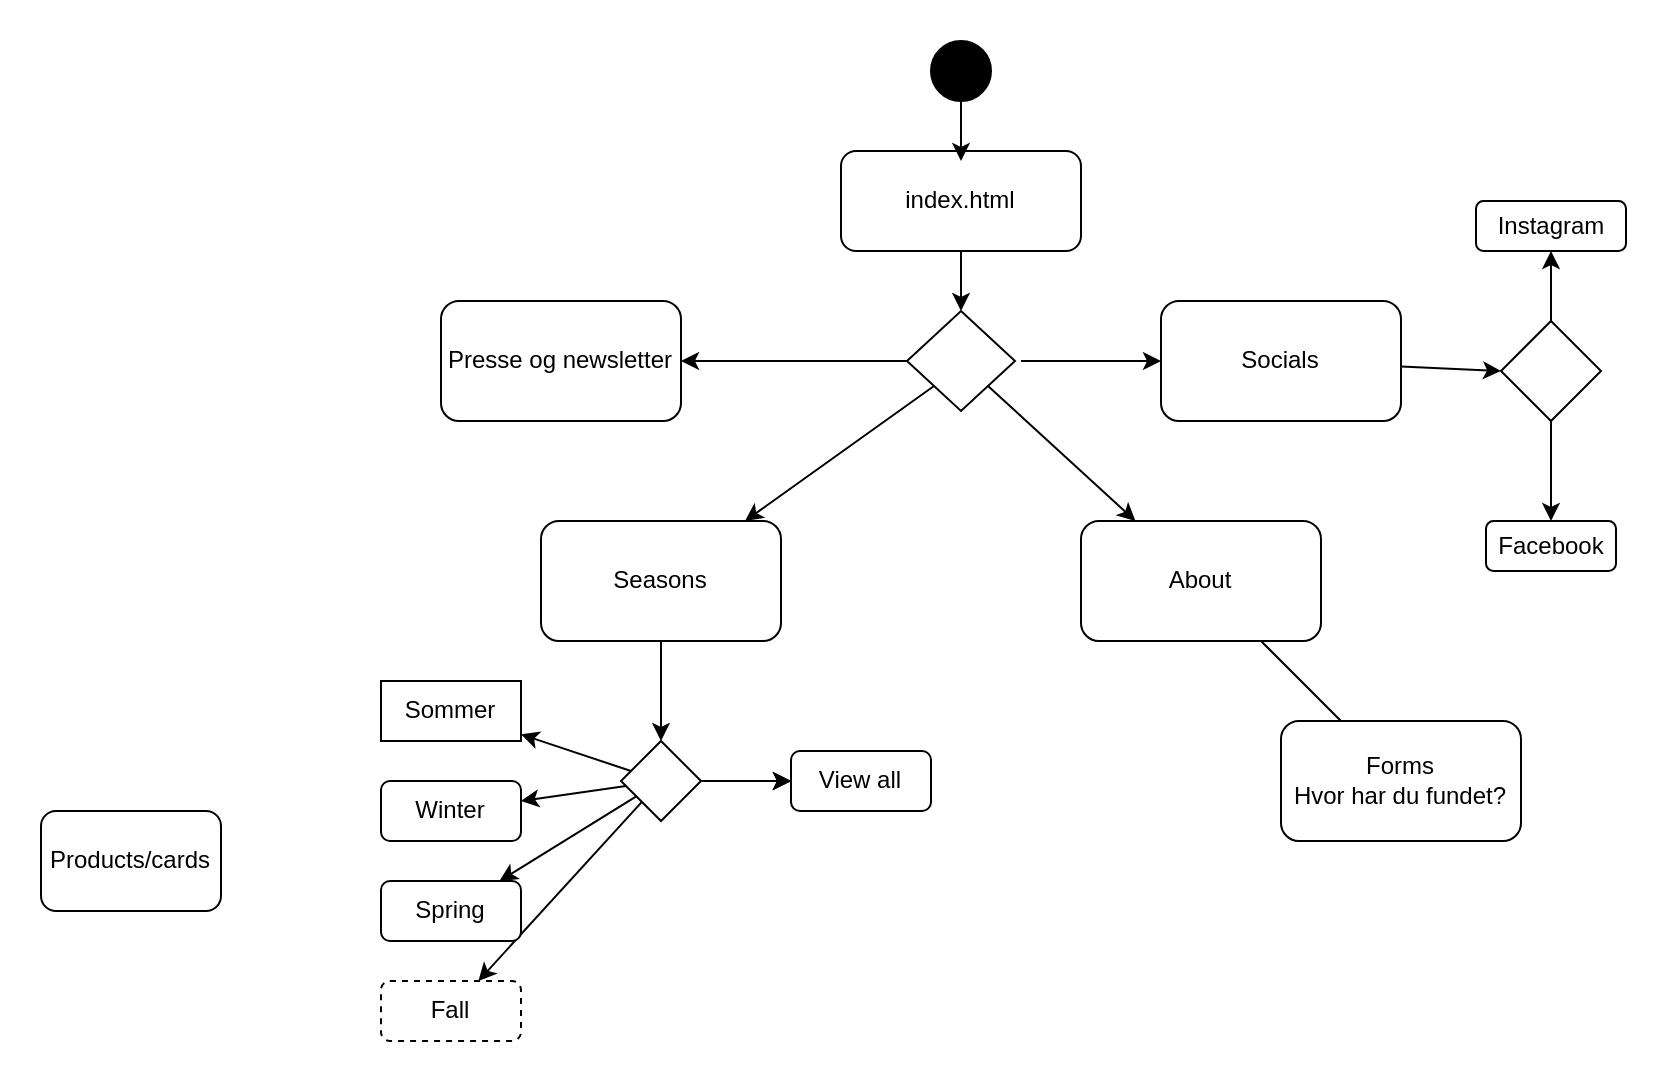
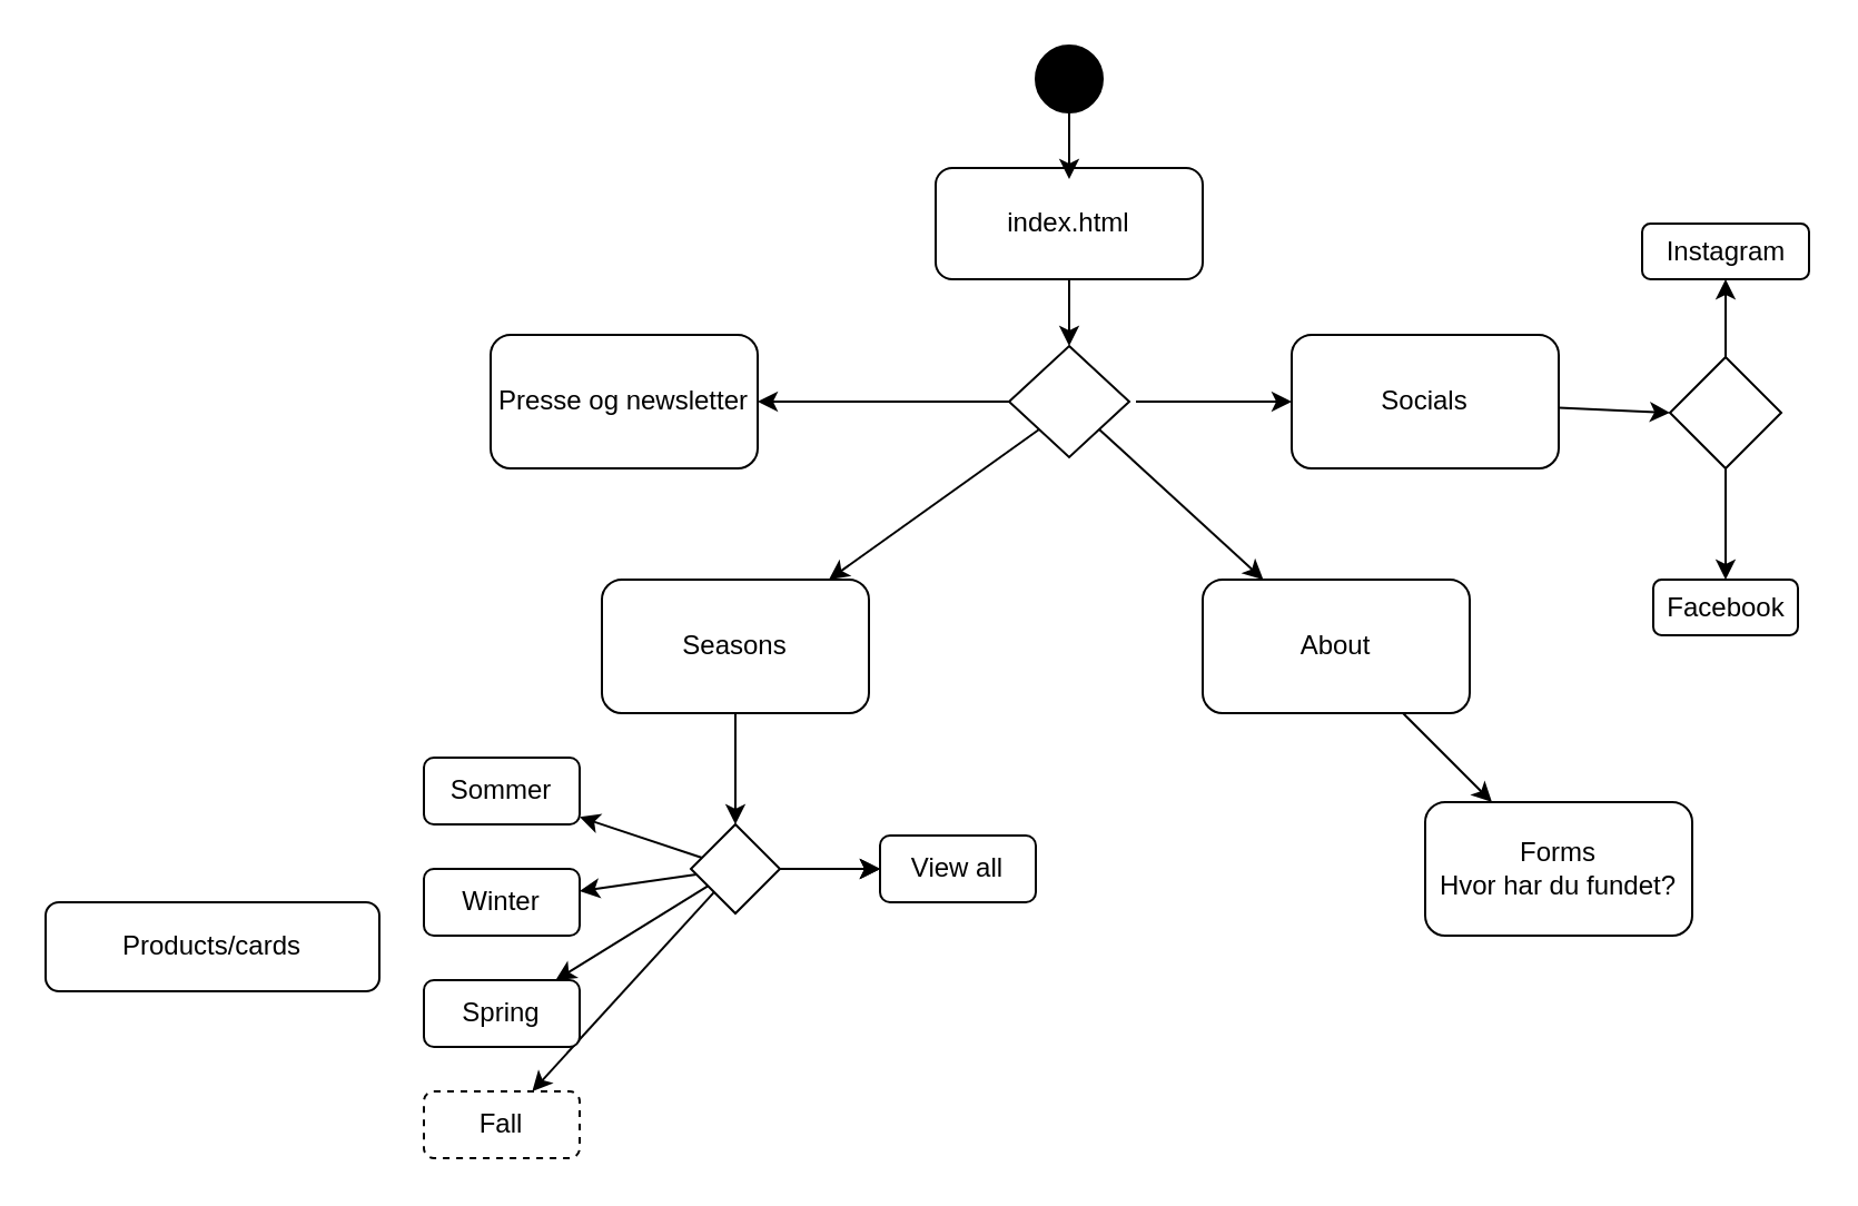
  <mxCell id="0" />
  <mxCell id="1" parent="0" />
  <mxCell id="2" value="" style="edgeStyle=none;html=1;exitX=0;exitY=1;exitDx=0;exitDy=0;" parent="1" source="16" target="8" edge="1"><mxGeometry relative="1" as="geometry"><mxPoint x="470" y="180" as="sourcePoint" /></mxGeometry></mxCell>
  <mxCell id="3" value="" style="edgeStyle=none;html=1;exitX=1;exitY=1;exitDx=0;exitDy=0;" parent="1" source="16" target="10" edge="1"><mxGeometry relative="1" as="geometry"><mxPoint x="500" y="200" as="sourcePoint" /></mxGeometry></mxCell>
  <mxCell id="4" value="" style="edgeStyle=none;html=1;" parent="1" target="12" edge="1"><mxGeometry relative="1" as="geometry"><mxPoint x="510" y="180" as="sourcePoint" /></mxGeometry></mxCell>
  <mxCell id="5" value="" style="edgeStyle=none;html=1;exitX=0;exitY=0.5;exitDx=0;exitDy=0;" parent="1" source="16" target="13" edge="1"><mxGeometry relative="1" as="geometry"><mxPoint x="410" y="150" as="sourcePoint" /></mxGeometry></mxCell>
  <mxCell id="6" value="index.html" style="rounded=1;whiteSpace=wrap;html=1;" parent="1" vertex="1"><mxGeometry x="420" y="75" width="120" height="50" as="geometry" /></mxCell>
  <mxCell id="7" value="" style="edgeStyle=none;html=1;entryX=0.5;entryY=0;entryDx=0;entryDy=0;" parent="1" source="8" target="30" edge="1"><mxGeometry relative="1" as="geometry"><mxPoint x="330" y="370" as="targetPoint" /></mxGeometry></mxCell>
  <mxCell id="8" value="Seasons" style="whiteSpace=wrap;html=1;rounded=1;" parent="1" vertex="1"><mxGeometry x="270" y="260" width="120" height="60" as="geometry" /></mxCell>
- <mxCell id="9" value="" style="edgeStyle=none;html=1;endArrow=none;" parent="1" source="10" target="14" edge="1"><mxGeometry relative="1" as="geometry" /></mxCell>
+ <mxCell id="9" value="" style="edgeStyle=none;html=1;" parent="1" source="10" target="14" edge="1"><mxGeometry relative="1" as="geometry" /></mxCell>
  <mxCell id="10" value="About" style="whiteSpace=wrap;html=1;rounded=1;" parent="1" vertex="1"><mxGeometry x="540" y="260" width="120" height="60" as="geometry" /></mxCell>
  <mxCell id="11" style="edgeStyle=none;html=1;entryX=0;entryY=0.5;entryDx=0;entryDy=0;" parent="1" source="12" target="20" edge="1"><mxGeometry relative="1" as="geometry" /></mxCell>
  <mxCell id="12" value="Socials" style="whiteSpace=wrap;html=1;rounded=1;" parent="1" vertex="1"><mxGeometry x="580" y="150" width="120" height="60" as="geometry" /></mxCell>
  <mxCell id="13" value="Presse og newsletter" style="whiteSpace=wrap;html=1;rounded=1;" parent="1" vertex="1"><mxGeometry x="220" y="150" width="120" height="60" as="geometry" /></mxCell>
  <mxCell id="14" value="Forms&lt;br&gt;Hvor har du fundet?" style="whiteSpace=wrap;html=1;rounded=1;" parent="1" vertex="1"><mxGeometry x="640" y="360" width="120" height="60" as="geometry" /></mxCell>
- <mxCell id="15" value="Products/cards" style="whiteSpace=wrap;html=1;rounded=1;" parent="1" vertex="1"><mxGeometry x="20" y="405" width="90" height="50" as="geometry" /></mxCell>
+ <mxCell id="15" value="Products/cards" style="whiteSpace=wrap;html=1;rounded=1;" parent="1" vertex="1"><mxGeometry x="20" y="405" width="150" height="40" as="geometry" /></mxCell>
  <mxCell id="16" value="" style="rhombus;whiteSpace=wrap;html=1;" parent="1" vertex="1"><mxGeometry x="453" y="155" width="54" height="50" as="geometry" /></mxCell>
  <mxCell id="17" value="" style="endArrow=classic;html=1;entryX=0.5;entryY=0;entryDx=0;entryDy=0;exitX=0.5;exitY=1;exitDx=0;exitDy=0;" parent="1" source="6" target="16" edge="1"><mxGeometry width="50" height="50" relative="1" as="geometry"><mxPoint x="590" y="260" as="sourcePoint" /><mxPoint x="640" y="210" as="targetPoint" /></mxGeometry></mxCell>
  <mxCell id="18" value="" style="edgeStyle=none;html=1;" parent="1" source="20" target="21" edge="1"><mxGeometry relative="1" as="geometry" /></mxCell>
  <mxCell id="19" value="" style="edgeStyle=none;html=1;" parent="1" source="20" target="22" edge="1"><mxGeometry relative="1" as="geometry" /></mxCell>
  <mxCell id="20" value="" style="rhombus;whiteSpace=wrap;html=1;" parent="1" vertex="1"><mxGeometry x="750" y="160" width="50" height="50" as="geometry" /></mxCell>
  <mxCell id="21" value="Instagram" style="rounded=1;whiteSpace=wrap;html=1;" parent="1" vertex="1"><mxGeometry x="737.5" y="100" width="75" height="25" as="geometry" /></mxCell>
  <mxCell id="22" value="Facebook" style="rounded=1;whiteSpace=wrap;html=1;" parent="1" vertex="1"><mxGeometry x="742.5" y="260" width="65" height="25" as="geometry" /></mxCell>
  <mxCell id="23" value="" style="edgeStyle=none;html=1;" edge="1" parent="1" source="30" target="33"><mxGeometry relative="1" as="geometry" /></mxCell>
  <mxCell id="24" value="" style="edgeStyle=none;html=1;" edge="1" parent="1" source="30" target="33"><mxGeometry relative="1" as="geometry" /></mxCell>
  <mxCell id="25" value="" style="edgeStyle=none;html=1;" edge="1" parent="1" source="30" target="33"><mxGeometry relative="1" as="geometry" /></mxCell>
  <mxCell id="26" value="" style="edgeStyle=none;html=1;" edge="1" parent="1" source="30" target="34"><mxGeometry relative="1" as="geometry" /></mxCell>
  <mxCell id="27" value="" style="edgeStyle=none;html=1;" edge="1" parent="1" source="30" target="35"><mxGeometry relative="1" as="geometry" /></mxCell>
  <mxCell id="28" value="" style="edgeStyle=none;html=1;" edge="1" parent="1" source="30" target="36"><mxGeometry relative="1" as="geometry" /></mxCell>
  <mxCell id="29" value="" style="edgeStyle=none;html=1;" edge="1" parent="1" source="30" target="37"><mxGeometry relative="1" as="geometry" /></mxCell>
  <mxCell id="30" value="" style="rhombus;whiteSpace=wrap;html=1;" parent="1" vertex="1"><mxGeometry x="310" y="370" width="40" height="40" as="geometry" /></mxCell>
  <mxCell id="31" value="" style="edgeStyle=none;html=1;" parent="1" source="32" edge="1"><mxGeometry relative="1" as="geometry"><mxPoint x="480" y="80" as="targetPoint" /></mxGeometry></mxCell>
  <mxCell id="32" value="" style="ellipse;fillColor=strokeColor;" parent="1" vertex="1"><mxGeometry x="465" width="30" height="30" as="geometry" y="20" /></mxCell>
  <mxCell id="33" value="View all" style="rounded=1;whiteSpace=wrap;html=1;" vertex="1" parent="1"><mxGeometry x="395" y="375" width="70" height="30" as="geometry" /></mxCell>
  <mxCell id="34" value="Winter" style="rounded=1;whiteSpace=wrap;html=1;" vertex="1" parent="1"><mxGeometry x="190" y="390" width="70" height="30" as="geometry" /></mxCell>
- <mxCell id="35" value="Sommer" style="whiteSpace=wrap;html=1;rounded=0;" vertex="1" parent="1"><mxGeometry x="190" y="340" width="70" height="30" as="geometry" /></mxCell>
+ <mxCell id="35" value="Sommer" style="rounded=1;whiteSpace=wrap;html=1;" vertex="1" parent="1"><mxGeometry x="190" y="340" width="70" height="30" as="geometry" /></mxCell>
  <mxCell id="36" value="Spring" style="rounded=1;whiteSpace=wrap;html=1;" vertex="1" parent="1"><mxGeometry x="190" y="440" width="70" height="30" as="geometry" /></mxCell>
  <mxCell id="37" value="Fall" style="rounded=1;whiteSpace=wrap;html=1;dashed=1;" vertex="1" parent="1"><mxGeometry x="190" y="490" width="70" height="30" as="geometry" /></mxCell>
